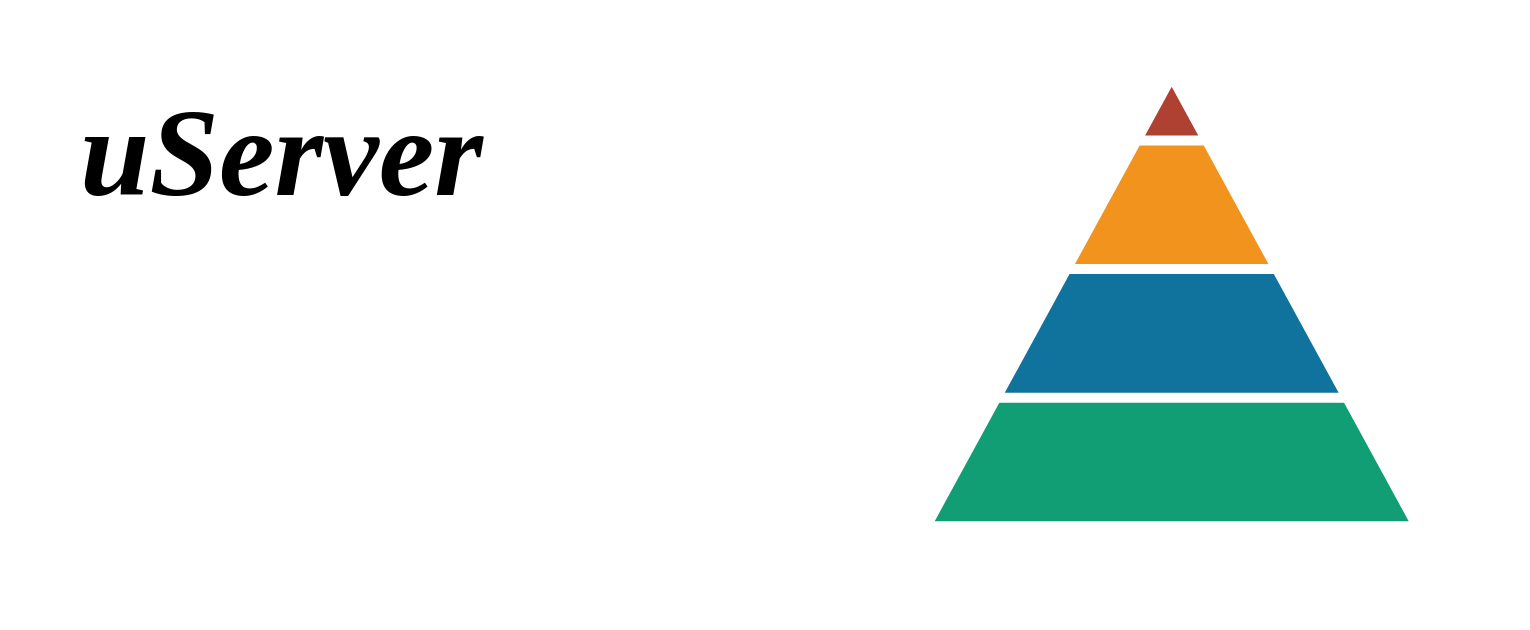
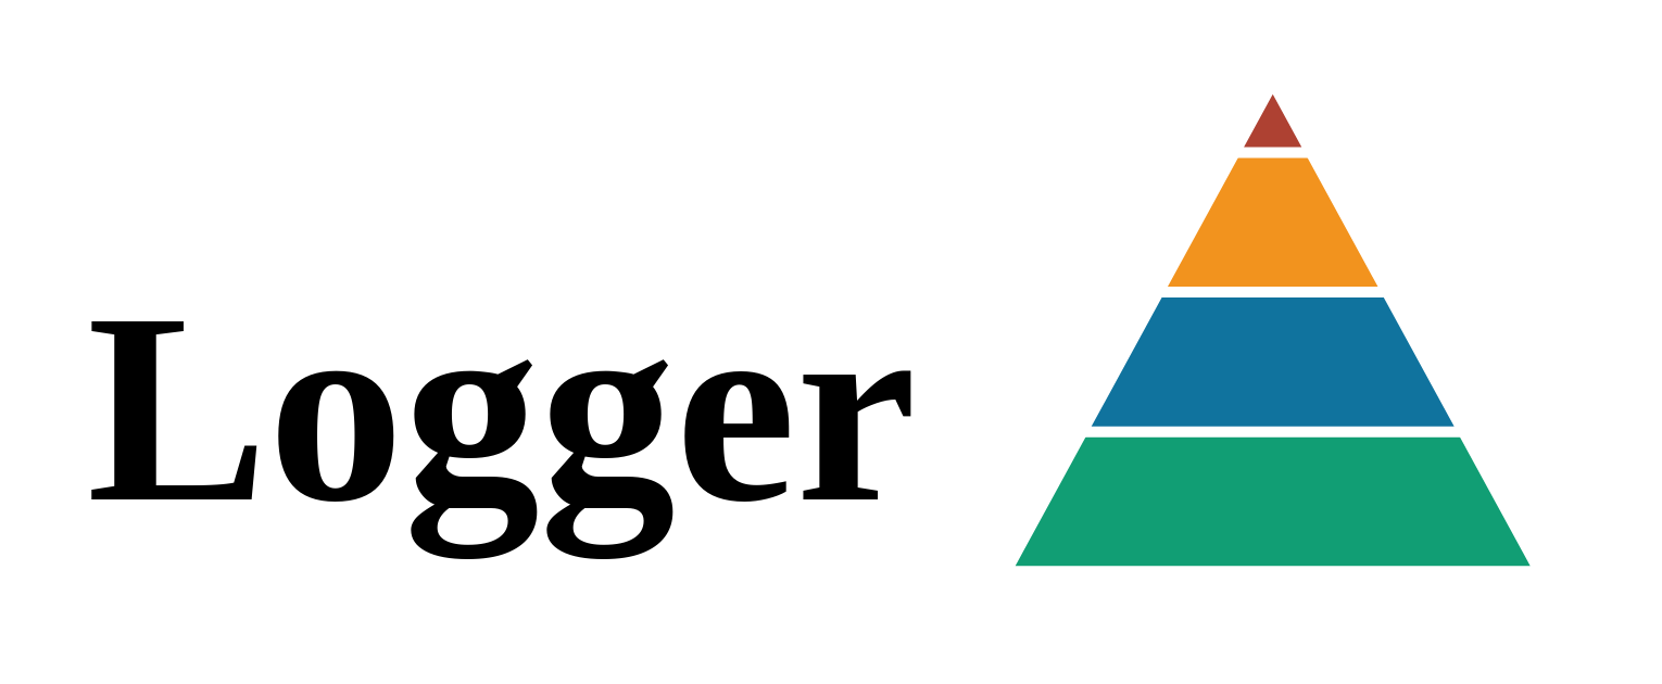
  <mxCell id="0" />
  <mxCell id="1" parent="0" />
- <mxCell id="2" value="uServer" style="text;html=1;strokeColor=none;fillColor=none;align=left;verticalAlign=middle;whiteSpace=wrap;rounded=0;fontStyle=3;fontFamily=Work Sans;fontSource=https%3A%2F%2Ffonts.googleapis.com%2Fcss%3Ffamily%3DWork%2BSans;fontSize=50;" parent="1" vertex="1"><mxGeometry x="30" y="30" width="330" height="60" as="geometry" /></mxCell>
+ <mxCell id="3" value="Logger" style="text;html=1;strokeColor=none;fillColor=none;align=left;verticalAlign=middle;whiteSpace=wrap;rounded=0;fontStyle=1;fontFamily=Work Sans;fontSource=https%3A%2F%2Ffonts.googleapis.com%2Fcss%3Ffamily%3DWork%2BSans;fontSize=100;" parent="1" vertex="1"><mxGeometry x="30" y="100" width="330" height="100" as="geometry" /></mxCell>
  <mxCell id="4" value="" style="group" parent="1" vertex="1" connectable="0"><mxGeometry x="370" y="30" width="220" height="200" as="geometry" /></mxCell>
  <mxCell id="5" value="" style="triangle;direction=north;strokeWidth=4;html=1;fillColor=#119E74;strokeColor=#ffffff;shadow=0;fontSize=10;fontColor=#FFFFFF;align=center;fontStyle=0;whiteSpace=wrap;spacing=10;" parent="4" vertex="1"><mxGeometry width="196.36" height="180" as="geometry" /></mxCell>
  <mxCell id="6" value="" style="triangle;direction=north;strokeWidth=4;html=1;fillColor=#10739E;strokeColor=#ffffff;shadow=0;fontSize=10;fontColor=#FFFFFF;align=center;fontStyle=0;whiteSpace=wrap;spacing=10;" parent="4" vertex="1"><mxGeometry x="28.051" width="140.257" height="128.571" as="geometry" /></mxCell>
  <mxCell id="7" value="" style="triangle;direction=north;strokeWidth=4;html=1;fillColor=#F2931E;strokeColor=#ffffff;shadow=0;fontSize=10;fontColor=#FFFFFF;align=center;fontStyle=0;whiteSpace=wrap;spacing=10;" parent="4" vertex="1"><mxGeometry x="56.103" width="84.154" height="77.143" as="geometry" /></mxCell>
  <mxCell id="8" value="" style="triangle;direction=north;strokeWidth=4;html=1;fillColor=#AE4132;strokeColor=#ffffff;shadow=0;fontSize=10;fontColor=#FFFFFF;align=center;fontStyle=0;whiteSpace=wrap;spacing=10;" parent="4" vertex="1"><mxGeometry x="84.154" width="28.051" height="25.714" as="geometry" /></mxCell>
  <mxCell id="9" value="" style="verticalLabelPosition=bottom;verticalAlign=top;html=1;shape=mxgraph.basic.rect;fillColor2=none;strokeWidth=1;size=20;indent=5;fontFamily=Work Sans;fontSource=https%3A%2F%2Ffonts.googleapis.com%2Fcss%3Ffamily%3DWork%2BSans;fontSize=50;fillColor=none;strokeColor=none;" parent="1" vertex="1"><mxGeometry x="20" y="20" width="560" height="200" as="geometry" /></mxCell>
